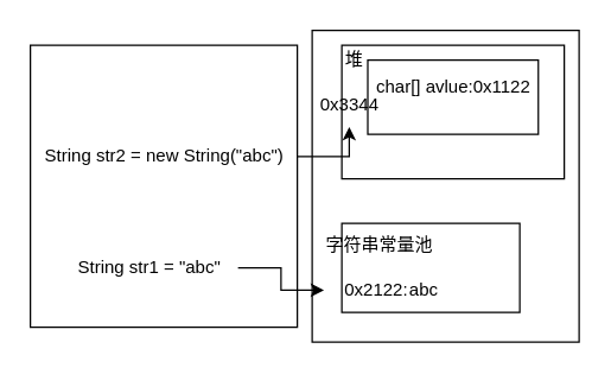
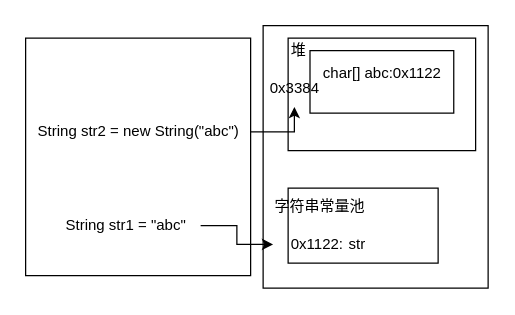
  <mxCell id="0" />
  <mxCell id="1" parent="0" />
  <mxCell id="2" value="" style="rounded=0;whiteSpace=wrap;html=1;" vertex="1" parent="1"><mxGeometry x="20" y="30" width="180" height="190" as="geometry" /></mxCell>
  <mxCell id="3" value="" style="rounded=0;whiteSpace=wrap;html=1;" vertex="1" parent="1"><mxGeometry x="210" y="20" width="180" height="210" as="geometry" /></mxCell>
  <mxCell id="4" value="&lt;div style=&quot;&quot;&gt;&lt;br&gt;&lt;/div&gt;" style="whiteSpace=wrap;html=1;align=left;" vertex="1" parent="1"><mxGeometry x="230" y="30" width="150" height="90" as="geometry" /></mxCell>
  <mxCell id="5" value="堆" style="text;html=1;align=center;verticalAlign=middle;resizable=0;points=[];autosize=1;strokeColor=none;fillColor=none;" vertex="1" parent="1"><mxGeometry x="218" y="25" width="40" height="30" as="geometry" /></mxCell>
  <mxCell id="6" value="" style="rounded=0;whiteSpace=wrap;html=1;" vertex="1" parent="1"><mxGeometry x="230" y="150" width="120" height="60" as="geometry" /></mxCell>
  <mxCell id="7" value="字符串常量池" style="text;html=1;align=center;verticalAlign=middle;resizable=0;points=[];autosize=1;strokeColor=none;fillColor=none;" vertex="1" parent="1"><mxGeometry x="205" y="150" width="100" height="30" as="geometry" /></mxCell>
  <mxCell id="8" style="edgeStyle=orthogonalEdgeStyle;rounded=0;orthogonalLoop=1;jettySize=auto;html=1;" edge="1" parent="1" source="9" target="11"><mxGeometry relative="1" as="geometry" /></mxCell>
  <mxCell id="9" value="String str1 = &quot;abc&quot;" style="text;html=1;align=center;verticalAlign=middle;resizable=0;points=[];autosize=1;strokeColor=none;fillColor=none;" vertex="1" parent="1"><mxGeometry x="40" y="165" width="120" height="30" as="geometry" /></mxCell>
- <mxCell id="10" value="abc" style="text;html=1;align=center;verticalAlign=middle;resizable=0;points=[];autosize=1;strokeColor=none;fillColor=none;" vertex="1" parent="1"><mxGeometry x="265" y="180" width="40" height="30" as="geometry" /></mxCell>
- <mxCell id="11" value="0x2122:" style="text;html=1;align=center;verticalAlign=middle;resizable=0;points=[];autosize=1;strokeColor=none;fillColor=none;" vertex="1" parent="1"><mxGeometry x="218" y="180" width="70" height="30" as="geometry" /></mxCell>
+ <mxCell id="10" value="str" style="text;html=1;align=center;verticalAlign=middle;resizable=0;points=[];autosize=1;strokeColor=none;fillColor=none;" vertex="1" parent="1"><mxGeometry x="265" y="180" width="40" height="30" as="geometry" /></mxCell>
+ <mxCell id="11" value="0x1122:" style="text;html=1;align=center;verticalAlign=middle;resizable=0;points=[];autosize=1;strokeColor=none;fillColor=none;" vertex="1" parent="1"><mxGeometry x="218" y="180" width="70" height="30" as="geometry" /></mxCell>
  <mxCell id="12" style="edgeStyle=orthogonalEdgeStyle;rounded=0;orthogonalLoop=1;jettySize=auto;html=1;" edge="1" parent="1" source="13" target="16"><mxGeometry relative="1" as="geometry" /></mxCell>
  <mxCell id="13" value="String str2 = new String(&quot;abc&quot;)" style="text;html=1;align=center;verticalAlign=middle;resizable=0;points=[];autosize=1;strokeColor=none;fillColor=none;" vertex="1" parent="1"><mxGeometry x="20" y="90" width="180" height="30" as="geometry" /></mxCell>
  <mxCell id="14" value="" style="whiteSpace=wrap;html=1;" vertex="1" parent="1"><mxGeometry x="247.5" y="40" width="115" height="50" as="geometry" /></mxCell>
- <mxCell id="15" value="&lt;br style=&quot;border-color: var(--border-color);&quot;&gt;char[] avlue:0x1122" style="text;html=1;align=center;verticalAlign=middle;resizable=0;points=[];autosize=1;strokeColor=none;fillColor=none;" vertex="1" parent="1"><mxGeometry x="240" y="30" width="130" height="40" as="geometry" /></mxCell>
- <mxCell id="16" value="0x3344" style="text;html=1;align=center;verticalAlign=middle;resizable=0;points=[];autosize=1;strokeColor=none;fillColor=none;" vertex="1" parent="1"><mxGeometry x="205" y="55" width="60" height="30" as="geometry" /></mxCell>
+ <mxCell id="15" value="&lt;br style=&quot;border-color: var(--border-color);&quot;&gt;char[] abc:0x1122" style="text;html=1;align=center;verticalAlign=middle;resizable=0;points=[];autosize=1;strokeColor=none;fillColor=none;" vertex="1" parent="1"><mxGeometry x="240" y="30" width="130" height="40" as="geometry" /></mxCell>
+ <mxCell id="16" value="0x3384" style="text;html=1;align=center;verticalAlign=middle;resizable=0;points=[];autosize=1;strokeColor=none;fillColor=none;" vertex="1" parent="1"><mxGeometry x="205" y="55" width="60" height="30" as="geometry" /></mxCell>
